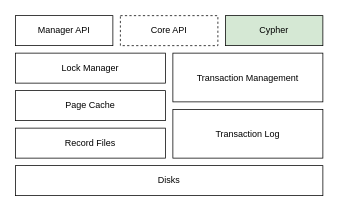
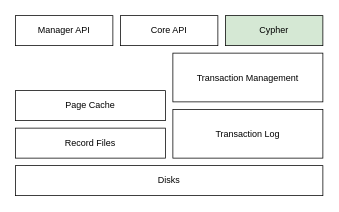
  <mxCell id="0" />
  <mxCell id="1" parent="0" />
  <mxCell id="2" value="Manager API" style="rounded=0;whiteSpace=wrap;html=1;" vertex="1" parent="1"><mxGeometry x="20" y="20" width="130" height="40" as="geometry" /></mxCell>
- <mxCell id="3" value="Core API" style="rounded=0;whiteSpace=wrap;html=1;dashed=1;" vertex="1" parent="1"><mxGeometry x="160" y="20" width="130" height="40" as="geometry" /></mxCell>
+ <mxCell id="3" value="Core API" style="rounded=0;whiteSpace=wrap;html=1;" vertex="1" parent="1"><mxGeometry x="160" y="20" width="130" height="40" as="geometry" /></mxCell>
  <mxCell id="4" value="Cypher" style="rounded=0;whiteSpace=wrap;html=1;fillColor=#d5e8d4;" vertex="1" parent="1"><mxGeometry x="300" y="20" width="130" height="40" as="geometry" /></mxCell>
- <mxCell id="5" value="Lock Manager" style="rounded=0;whiteSpace=wrap;html=1;" vertex="1" parent="1"><mxGeometry x="20" y="70" width="200" height="40" as="geometry" /></mxCell>
  <mxCell id="6" value="Page Cache" style="rounded=0;whiteSpace=wrap;html=1;" vertex="1" parent="1"><mxGeometry x="20" y="120" width="200" height="40" as="geometry" /></mxCell>
  <mxCell id="7" value="Record Files" style="rounded=0;whiteSpace=wrap;html=1;" vertex="1" parent="1"><mxGeometry x="20" y="170" width="200" height="40" as="geometry" /></mxCell>
  <mxCell id="8" value="Disks" style="rounded=0;whiteSpace=wrap;html=1;" vertex="1" parent="1"><mxGeometry x="20" y="220" width="410" height="40" as="geometry" /></mxCell>
  <mxCell id="9" value="Transaction Management" style="rounded=0;whiteSpace=wrap;html=1;" vertex="1" parent="1"><mxGeometry x="230" y="70" width="200" height="65" as="geometry" /></mxCell>
  <mxCell id="10" value="Transaction Log" style="rounded=0;whiteSpace=wrap;html=1;" vertex="1" parent="1"><mxGeometry x="230" y="145" width="200" height="65" as="geometry" /></mxCell>
